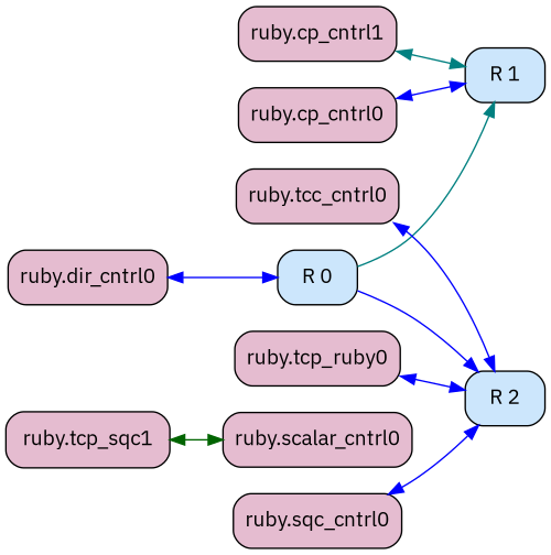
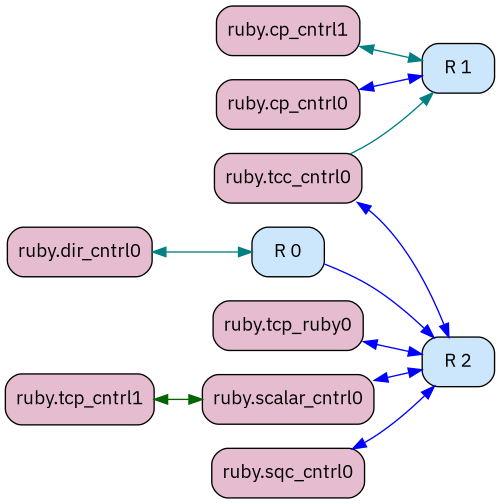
  graph {
    fontname="IBM Plex Sans"
    rankdir=LR
    node [color="#000000" fillcolor="#e5bcd0" fontcolor="#000000" fontname="IBM Plex Sans" fontsize=14 shape=Mrecord style="rounded, filled"]
    edge [color=blue dir=both fontname="IBM Plex Sans" weight=1.0]
    n1 [fillcolor="#cce6fc" label="R 0"]
    n2 [fillcolor="#cce6fc" label="R 1"]
    n3 [fillcolor="#cce6fc" label="R 2"]
    n4 [label="ruby.dir_cntrl0"]
    n5 [label="ruby.cp_cntrl0"]
    n6 [label="ruby.cp_cntrl1"]
    n7 [label="ruby.tcp_ruby0"]
-   n8 [label="ruby.tcp_sqc1"]
+   n8 [label="ruby.tcp_cntrl1"]
    n9 [label="ruby.scalar_cntrl0"]
    n10 [label="ruby.sqc_cntrl0"]
    n11 [label="ruby.tcc_cntrl0"]
-   n1 -- n2 [color=teal dir=forward weight=0.5]
+   n11 -- n2 [color=teal dir=forward weight=0.5]
    n1 -- n3 [dir=forward weight=0.5]
-   n4 -- n1
+   n4 -- n1 [color=teal]
    n5 -- n2
    n6 -- n2 [color=teal]
    n7 -- n3
    n8 -- n9 [color=darkgreen]
+   n9 -- n3
    n10 -- n3
    n11 -- n3
  }
